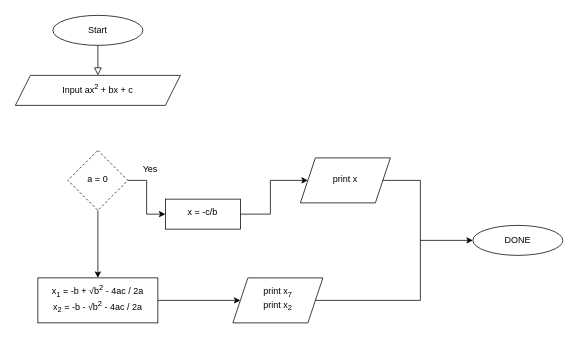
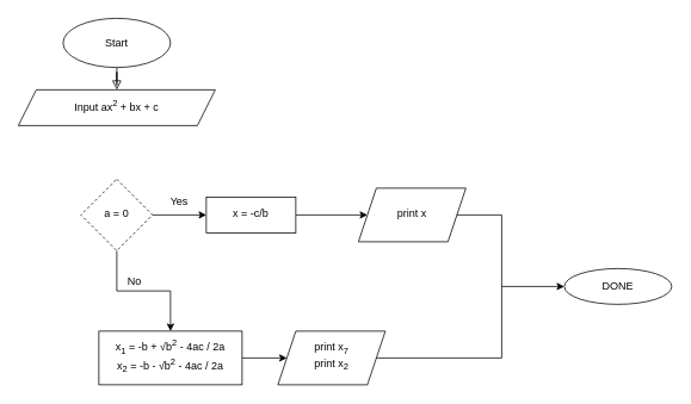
  <mxCell id="0" />
  <mxCell id="1" parent="0" />
  <mxCell id="2" value="" style="rounded=0;html=1;jettySize=auto;orthogonalLoop=1;fontSize=11;endArrow=block;endFill=0;endSize=8;strokeWidth=1;shadow=0;labelBackgroundColor=none;edgeStyle=orthogonalEdgeStyle;" parent="1" source="3" target="4" edge="1"><mxGeometry relative="1" as="geometry" /></mxCell>
- <mxCell id="3" value="Start" style="rounded=1;whiteSpace=wrap;html=1;fontSize=12;glass=0;strokeWidth=1;shadow=0;shape=ellipse;perimeter=ellipsePerimeter;" parent="1" vertex="1"><mxGeometry x="70" y="20" width="120" height="40" as="geometry" /></mxCell>
+ <mxCell id="3" value="Start" style="rounded=1;whiteSpace=wrap;html=1;fontSize=12;glass=0;strokeWidth=1;shadow=0;shape=ellipse;perimeter=ellipsePerimeter;" parent="1" vertex="1"><mxGeometry x="70" y="20" width="120" height="55" as="geometry" /></mxCell>
  <mxCell id="4" value="Input ax&lt;sup&gt;2&lt;/sup&gt; + bx + c" style="whiteSpace=wrap;html=1;shadow=0;fontFamily=Helvetica;fontSize=12;align=center;strokeWidth=1;spacing=6;spacingTop=-4;shape=parallelogram;perimeter=parallelogramPerimeter;fixedSize=1;" parent="1" vertex="1"><mxGeometry x="20" y="100" width="220" height="40" as="geometry" /></mxCell>
  <mxCell id="5" value="" style="edgeStyle=orthogonalEdgeStyle;rounded=0;orthogonalLoop=1;jettySize=auto;html=1;" edge="1" parent="1" source="7" target="9"><mxGeometry relative="1" as="geometry" /></mxCell>
  <mxCell id="6" value="" style="edgeStyle=orthogonalEdgeStyle;rounded=0;orthogonalLoop=1;jettySize=auto;html=1;" edge="1" parent="1" source="7" target="12"><mxGeometry relative="1" as="geometry" /></mxCell>
  <mxCell id="7" value="a = 0" style="rhombus;whiteSpace=wrap;html=1;shadow=0;strokeWidth=1;spacing=6;spacingTop=-4;dashed=1;" vertex="1" parent="1"><mxGeometry x="90" y="200" width="80" height="80" as="geometry" /></mxCell>
  <mxCell id="8" value="" style="edgeStyle=orthogonalEdgeStyle;rounded=0;orthogonalLoop=1;jettySize=auto;html=1;" edge="1" parent="1" source="9" target="15"><mxGeometry relative="1" as="geometry" /></mxCell>
- <mxCell id="9" value="x = -c/b" style="whiteSpace=wrap;html=1;shadow=0;strokeWidth=1;spacing=6;spacingTop=-4;" vertex="1" parent="1"><mxGeometry x="220" y="265" width="100" height="40" as="geometry" /></mxCell>
+ <mxCell id="9" value="x = -c/b" style="whiteSpace=wrap;html=1;shadow=0;strokeWidth=1;spacing=6;spacingTop=-4;" vertex="1" parent="1"><mxGeometry x="230" y="220" width="100" height="40" as="geometry" /></mxCell>
  <mxCell id="10" value="Yes" style="text;html=1;strokeColor=none;fillColor=none;align=center;verticalAlign=middle;whiteSpace=wrap;rounded=0;" vertex="1" parent="1"><mxGeometry x="170" y="210" width="60" height="30" as="geometry" /></mxCell>
  <mxCell id="11" value="" style="edgeStyle=orthogonalEdgeStyle;rounded=0;orthogonalLoop=1;jettySize=auto;html=1;" edge="1" parent="1" source="12" target="14"><mxGeometry relative="1" as="geometry" /></mxCell>
- <mxCell id="12" value="x&lt;sub&gt;1&lt;/sub&gt; = -b + √b&lt;sup&gt;2&lt;/sup&gt; - 4ac / 2a&lt;br&gt;x&lt;sub&gt;2&lt;/sub&gt;&amp;nbsp;= -b -&amp;nbsp;√b&lt;sup&gt;2&lt;/sup&gt; - 4ac / 2a" style="whiteSpace=wrap;html=1;shadow=0;strokeWidth=1;spacing=6;spacingTop=-4;" vertex="1" parent="1"><mxGeometry x="50" y="370" width="160" height="60" as="geometry" /></mxCell>
+ <mxCell id="12" value="x&lt;sub&gt;1&lt;/sub&gt; = -b + √b&lt;sup&gt;2&lt;/sup&gt; - 4ac / 2a&lt;br&gt;x&lt;sub&gt;2&lt;/sub&gt;&amp;nbsp;= -b -&amp;nbsp;√b&lt;sup&gt;2&lt;/sup&gt; - 4ac / 2a" style="whiteSpace=wrap;html=1;shadow=0;strokeWidth=1;spacing=6;spacingTop=-4;" vertex="1" parent="1"><mxGeometry x="110" y="370" width="160" height="60" as="geometry" /></mxCell>
+ <mxCell id="13" value="No" style="text;html=1;strokeColor=none;fillColor=none;align=center;verticalAlign=middle;whiteSpace=wrap;rounded=0;" vertex="1" parent="1"><mxGeometry x="120" y="300" width="60" height="30" as="geometry" /></mxCell>
  <mxCell id="14" value="print x&lt;sub&gt;7&lt;/sub&gt;&lt;br&gt;print x&lt;sub&gt;2&lt;/sub&gt;" style="shape=parallelogram;perimeter=parallelogramPerimeter;whiteSpace=wrap;html=1;fixedSize=1;shadow=0;strokeWidth=1;spacing=6;spacingTop=-4;" vertex="1" parent="1"><mxGeometry x="310" y="370" width="120" height="60" as="geometry" /></mxCell>
  <mxCell id="15" value="print x" style="shape=parallelogram;perimeter=parallelogramPerimeter;whiteSpace=wrap;html=1;fixedSize=1;shadow=0;strokeWidth=1;spacing=6;spacingTop=-4;" vertex="1" parent="1"><mxGeometry x="400" y="210" width="120" height="60" as="geometry" /></mxCell>
  <mxCell id="16" value="" style="endArrow=none;html=1;rounded=0;exitX=1;exitY=0.5;exitDx=0;exitDy=0;entryX=1;entryY=0.5;entryDx=0;entryDy=0;endFill=0;" edge="1" parent="1" source="14" target="15"><mxGeometry width="50" height="50" relative="1" as="geometry"><mxPoint x="430" y="440" as="sourcePoint" /><mxPoint x="600" y="310" as="targetPoint" /><Array as="points"><mxPoint x="560" y="400" /><mxPoint x="560" y="240" /></Array></mxGeometry></mxCell>
  <mxCell id="17" value="" style="endArrow=classic;html=1;rounded=0;" edge="1" parent="1"><mxGeometry width="50" height="50" relative="1" as="geometry"><mxPoint x="560" y="320" as="sourcePoint" /><mxPoint x="630" y="320" as="targetPoint" /></mxGeometry></mxCell>
  <mxCell id="18" value="DONE" style="ellipse;whiteSpace=wrap;html=1;" vertex="1" parent="1"><mxGeometry x="630" y="300" width="120" height="40" as="geometry" /></mxCell>
